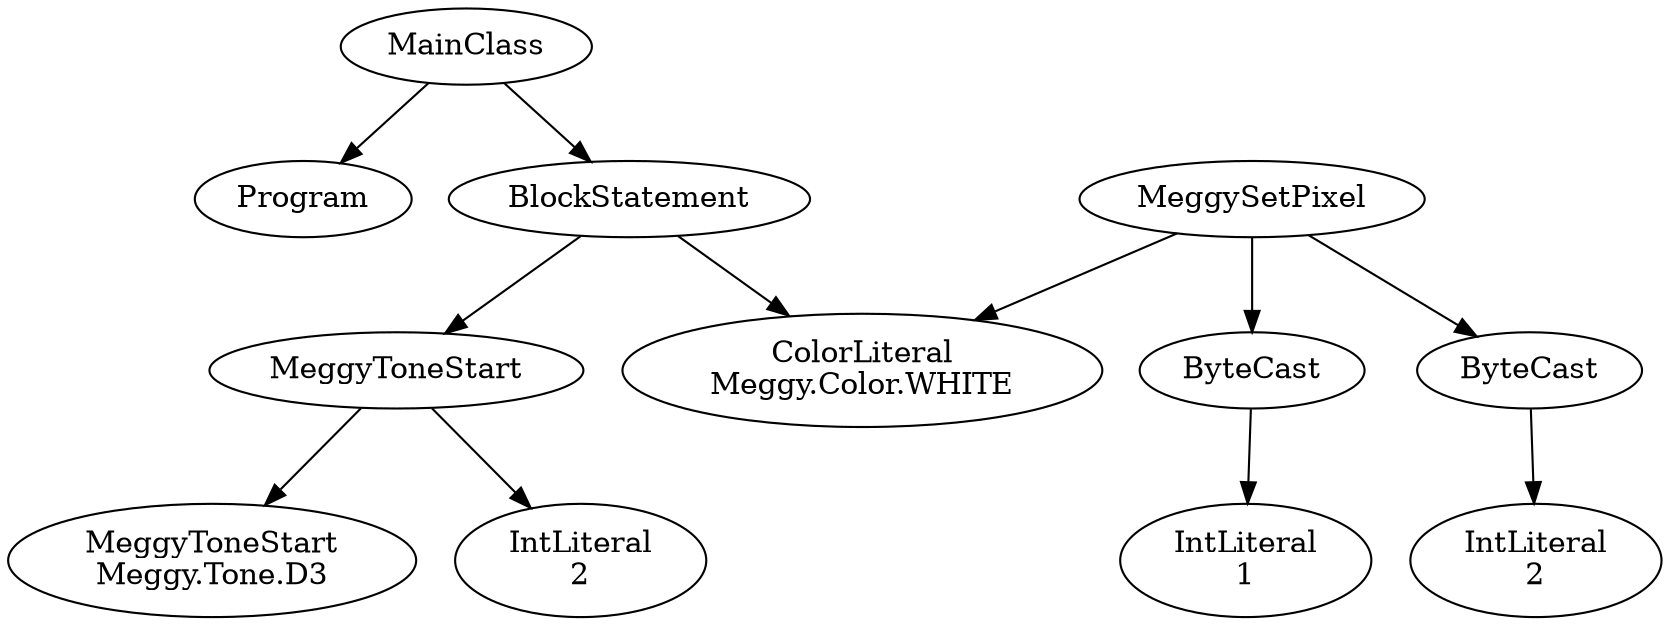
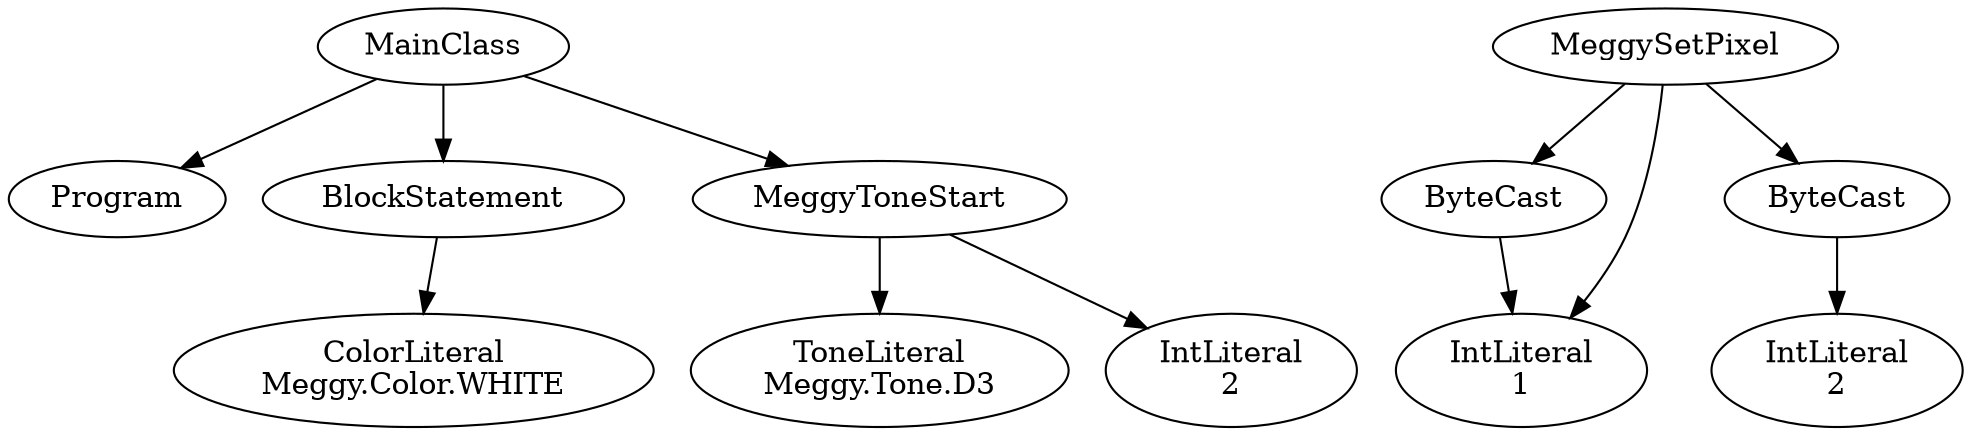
  digraph {
    fontname="DejaVu Serif"
    node [fontname="DejaVu Serif"]
    edge [fontname="DejaVu Serif"]
    n1 [label=Program]
    n2 [label=MainClass]
    n3 [label=BlockStatement]
    n4 [label=MeggyToneStart]
    n5 [label="ColorLiteral\nMeggy.Color.WHITE"]
    n6 [label=MeggySetPixel]
    n7 [label=ByteCast]
    n8 [label=ByteCast]
-   n9 [label="MeggyToneStart\nMeggy.Tone.D3"]
+   n9 [label="ToneLiteral\nMeggy.Tone.D3"]
    n10 [label="IntLiteral\n2"]
    n11 [label="IntLiteral\n1"]
    n12 [label="IntLiteral\n2"]
    n2 -> n1
    n2 -> n3
-   n3 -> n4
+   n2 -> n4
    n3 -> n5
    n4 -> n9
    n4 -> n10
-   n6 -> n5
+   n6 -> n11
    n6 -> n7
    n6 -> n8
    n7 -> n11
    n8 -> n12
  }
